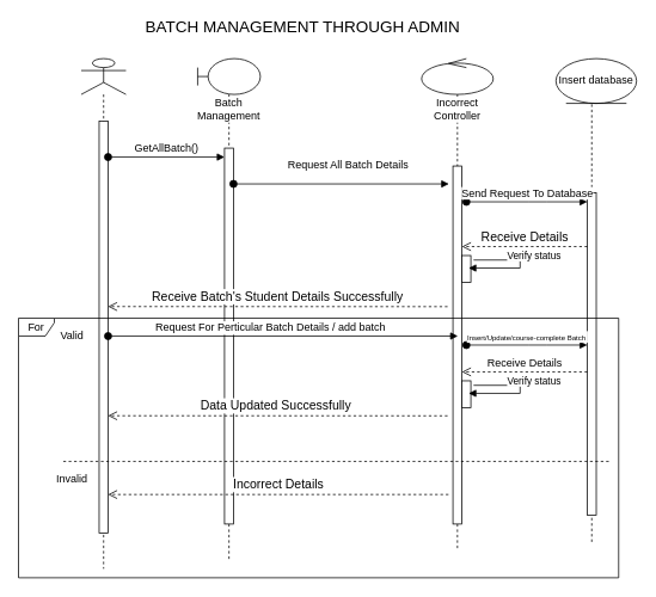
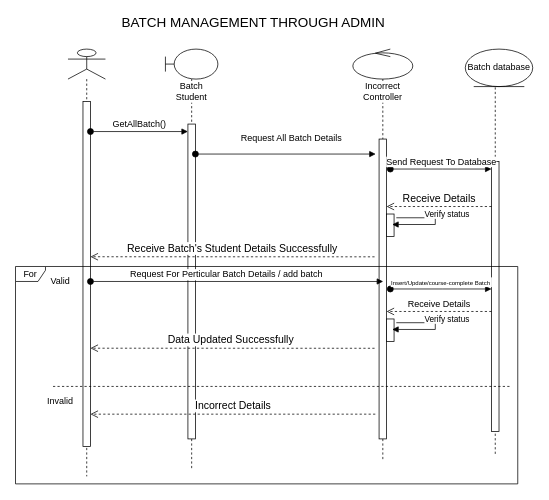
  <mxCell id="0" />
  <mxCell id="1" parent="0" />
  <mxCell id="2" value="" style="shape=umlLifeline;participant=umlActor;perimeter=lifelinePerimeter;whiteSpace=wrap;html=1;container=1;collapsible=0;recursiveResize=0;verticalAlign=top;spacingTop=36;labelBackgroundColor=#ffffff;outlineConnect=0;" parent="1" vertex="1"><mxGeometry x="90" y="65" width="50" height="570" as="geometry" /></mxCell>
  <mxCell id="3" value="" style="html=1;points=[];perimeter=orthogonalPerimeter;" parent="2" vertex="1"><mxGeometry x="20" y="70" width="10" height="460" as="geometry" /></mxCell>
  <mxCell id="4" value="&lt;span style=&quot;font-size: 12px&quot;&gt;GetAllBatch()&lt;/span&gt;" style="html=1;verticalAlign=bottom;startArrow=oval;startFill=1;endArrow=block;startSize=8;" parent="2" target="6" edge="1"><mxGeometry width="60" relative="1" as="geometry"><mxPoint x="30" y="110" as="sourcePoint" /><mxPoint x="130" y="110" as="targetPoint" /></mxGeometry></mxCell>
- <mxCell id="5" value="Batch Management" style="shape=umlLifeline;participant=umlBoundary;perimeter=lifelinePerimeter;whiteSpace=wrap;html=1;container=1;collapsible=0;recursiveResize=0;verticalAlign=top;spacingTop=36;labelBackgroundColor=#ffffff;outlineConnect=0;" parent="1" vertex="1"><mxGeometry x="220" y="65" width="70" height="560" as="geometry" /></mxCell>
+ <mxCell id="5" value="Batch Student" style="shape=umlLifeline;participant=umlBoundary;perimeter=lifelinePerimeter;whiteSpace=wrap;html=1;container=1;collapsible=0;recursiveResize=0;verticalAlign=top;spacingTop=36;labelBackgroundColor=#ffffff;outlineConnect=0;" parent="1" vertex="1"><mxGeometry x="220" y="65" width="70" height="560" as="geometry" /></mxCell>
  <mxCell id="6" value="" style="html=1;points=[];perimeter=orthogonalPerimeter;" parent="5" vertex="1"><mxGeometry x="30" y="100" width="10" height="420" as="geometry" /></mxCell>
  <mxCell id="7" value="Incorrect Controller" style="shape=umlLifeline;participant=umlControl;perimeter=lifelinePerimeter;whiteSpace=wrap;html=1;container=1;collapsible=0;recursiveResize=0;verticalAlign=top;spacingTop=36;labelBackgroundColor=#ffffff;outlineConnect=0;" parent="1" vertex="1"><mxGeometry x="470" y="65" width="80" height="550" as="geometry" /></mxCell>
  <mxCell id="8" value="" style="html=1;points=[];perimeter=orthogonalPerimeter;" parent="7" vertex="1"><mxGeometry x="35" y="120" width="10" height="400" as="geometry" /></mxCell>
  <mxCell id="9" value="" style="html=1;points=[];perimeter=orthogonalPerimeter;" parent="7" vertex="1"><mxGeometry x="45" y="220" width="10" height="30" as="geometry" /></mxCell>
- <mxCell id="10" value="Insert database" style="ellipse;shape=umlEntity;whiteSpace=wrap;html=1;" parent="1" vertex="1"><mxGeometry x="620" y="65" width="90" height="50" as="geometry" /></mxCell>
+ <mxCell id="10" value="Batch database" style="ellipse;shape=umlEntity;whiteSpace=wrap;html=1;" parent="1" vertex="1"><mxGeometry x="620" y="65" width="90" height="50" as="geometry" /></mxCell>
  <mxCell id="11" value="" style="endArrow=none;dashed=1;html=1;entryX=0.5;entryY=1;entryDx=0;entryDy=0;" parent="1" source="13" edge="1"><mxGeometry width="50" height="50" relative="1" as="geometry"><mxPoint x="660" y="505" as="sourcePoint" /><mxPoint x="660" y="115" as="targetPoint" /></mxGeometry></mxCell>
  <mxCell id="12" value="" style="html=1;verticalAlign=bottom;startArrow=oval;startFill=1;endArrow=block;startSize=8;" parent="1" source="6" edge="1"><mxGeometry width="60" relative="1" as="geometry"><mxPoint x="250" y="205" as="sourcePoint" /><mxPoint x="500.5" y="205" as="targetPoint" /></mxGeometry></mxCell>
  <mxCell id="13" value="" style="html=1;points=[];perimeter=orthogonalPerimeter;" parent="1" vertex="1"><mxGeometry x="655" y="215" width="10" height="360" as="geometry" /></mxCell>
  <mxCell id="14" value="" style="endArrow=none;dashed=1;html=1;entryX=0.5;entryY=1;entryDx=0;entryDy=0;" parent="1" target="13" edge="1"><mxGeometry width="50" height="50" relative="1" as="geometry"><mxPoint x="660" y="605" as="sourcePoint" /><mxPoint x="660" y="115" as="targetPoint" /></mxGeometry></mxCell>
  <mxCell id="15" value="&lt;span style=&quot;font-size: 12px&quot;&gt;Send Request To Database&lt;/span&gt;" style="html=1;verticalAlign=bottom;startArrow=oval;startFill=1;endArrow=block;startSize=8;" parent="1" target="13" edge="1"><mxGeometry width="60" relative="1" as="geometry"><mxPoint x="520" y="225" as="sourcePoint" /><mxPoint x="630" y="225" as="targetPoint" /><Array as="points"><mxPoint x="600" y="225" /></Array></mxGeometry></mxCell>
  <mxCell id="16" value="&lt;font style=&quot;font-size: 14px&quot;&gt;Receive Details&lt;/font&gt;" style="html=1;verticalAlign=bottom;endArrow=open;dashed=1;endSize=8;" parent="1" edge="1"><mxGeometry relative="1" as="geometry"><mxPoint x="655" y="275" as="sourcePoint" /><mxPoint x="515" y="275" as="targetPoint" /></mxGeometry></mxCell>
  <mxCell id="17" value="Verify status" style="edgeStyle=orthogonalEdgeStyle;html=1;align=left;spacingLeft=2;endArrow=block;rounded=0;" parent="1" edge="1"><mxGeometry x="-0.419" y="5" relative="1" as="geometry"><mxPoint x="528" y="290" as="sourcePoint" /><Array as="points"><mxPoint x="580" y="290" /><mxPoint x="580" y="299" /></Array><mxPoint x="522.5" y="299" as="targetPoint" /><mxPoint as="offset" /></mxGeometry></mxCell>
  <mxCell id="18" value="" style="endArrow=none;dashed=1;html=1;" parent="1" edge="1"><mxGeometry width="50" height="50" relative="1" as="geometry"><mxPoint x="70" y="515" as="sourcePoint" /><mxPoint x="680" y="515" as="targetPoint" /></mxGeometry></mxCell>
  <mxCell id="19" value="Valid" style="text;html=1;strokeColor=none;fillColor=none;align=center;verticalAlign=middle;whiteSpace=wrap;rounded=0;" parent="1" vertex="1"><mxGeometry x="60" y="365" width="40" height="20" as="geometry" /></mxCell>
  <mxCell id="20" value="Invalid" style="text;html=1;strokeColor=none;fillColor=none;align=center;verticalAlign=middle;whiteSpace=wrap;rounded=0;" parent="1" vertex="1"><mxGeometry x="60" y="525" width="40" height="20" as="geometry" /></mxCell>
  <mxCell id="21" value="&lt;span style=&quot;font-size: 14px&quot;&gt;Incorrect Details&lt;/span&gt;" style="html=1;verticalAlign=bottom;endArrow=open;dashed=1;endSize=8;" parent="1" edge="1"><mxGeometry relative="1" as="geometry"><mxPoint x="500" y="552" as="sourcePoint" /><mxPoint x="120" y="552" as="targetPoint" /></mxGeometry></mxCell>
  <mxCell id="22" value="&lt;span style=&quot;font-size: 14px&quot;&gt;Receive Batch's Student Details Successfully&lt;/span&gt;" style="html=1;verticalAlign=bottom;endArrow=open;dashed=1;endSize=8;entryX=1.1;entryY=0.682;entryDx=0;entryDy=0;entryPerimeter=0;" parent="1" edge="1"><mxGeometry relative="1" as="geometry"><mxPoint x="499" y="342.1" as="sourcePoint" /><mxPoint x="120" y="342" as="targetPoint" /></mxGeometry></mxCell>
  <mxCell id="23" value="For" style="shape=umlFrame;whiteSpace=wrap;html=1;width=40;height=20;" parent="1" vertex="1"><mxGeometry x="20" y="355" width="670" height="290" as="geometry" /></mxCell>
  <mxCell id="24" value="&lt;font style=&quot;font-size: 18px&quot;&gt;BATCH MANAGEMENT THROUGH ADMIN&lt;/font&gt;" style="text;html=1;align=center;verticalAlign=middle;resizable=0;points=[];autosize=1;" parent="1" vertex="1"><mxGeometry x="152" y="20" width="370" height="20" as="geometry" /></mxCell>
  <mxCell id="25" value="Request All Batch Details" style="text;html=1;align=center;verticalAlign=middle;resizable=0;points=[];autosize=1;" parent="1" vertex="1"><mxGeometry x="313" y="174" width="150" height="20" as="geometry" /></mxCell>
  <mxCell id="26" value="&lt;font style=&quot;font-size: 8px&quot;&gt;Insert/Update/course-complete Batch&amp;nbsp;&lt;/font&gt;" style="html=1;verticalAlign=bottom;startArrow=oval;startFill=1;endArrow=block;startSize=8;" parent="1" edge="1"><mxGeometry width="60" relative="1" as="geometry"><mxPoint x="520" y="385" as="sourcePoint" /><mxPoint x="655" y="385" as="targetPoint" /><Array as="points"><mxPoint x="600" y="385" /></Array></mxGeometry></mxCell>
  <mxCell id="27" value="&lt;span style=&quot;font-size: 14px&quot;&gt;Data Updated&amp;nbsp;&lt;/span&gt;&lt;span style=&quot;font-size: 14px&quot;&gt;Successfully&amp;nbsp;&lt;/span&gt;" style="html=1;verticalAlign=bottom;endArrow=open;dashed=1;endSize=8;entryX=1.1;entryY=0.682;entryDx=0;entryDy=0;entryPerimeter=0;" parent="1" edge="1"><mxGeometry relative="1" as="geometry"><mxPoint x="499" y="464.1" as="sourcePoint" /><mxPoint x="120" y="464" as="targetPoint" /></mxGeometry></mxCell>
  <mxCell id="28" value="&lt;font style=&quot;font-size: 12px&quot;&gt;Receive Details&lt;/font&gt;" style="html=1;verticalAlign=bottom;endArrow=open;dashed=1;endSize=8;" parent="1" edge="1"><mxGeometry relative="1" as="geometry"><mxPoint x="655" y="415" as="sourcePoint" /><mxPoint x="515" y="415" as="targetPoint" /></mxGeometry></mxCell>
  <mxCell id="29" value="" style="html=1;verticalAlign=bottom;startArrow=oval;startFill=1;endArrow=block;startSize=8;" parent="1" edge="1"><mxGeometry width="60" relative="1" as="geometry"><mxPoint x="120" y="375" as="sourcePoint" /><mxPoint x="510.5" y="375" as="targetPoint" /></mxGeometry></mxCell>
  <mxCell id="30" value="Request For Perticular Batch Details / add batch" style="text;html=1;align=center;verticalAlign=middle;resizable=0;points=[];labelBackgroundColor=#ffffff;" parent="29" vertex="1" connectable="0"><mxGeometry x="-0.104" y="4" relative="1" as="geometry"><mxPoint x="5" y="-6" as="offset" /></mxGeometry></mxCell>
  <mxCell id="31" value="" style="html=1;points=[];perimeter=orthogonalPerimeter;" parent="1" vertex="1"><mxGeometry x="515" y="425" width="10" height="30" as="geometry" /></mxCell>
  <mxCell id="32" value="Verify status" style="edgeStyle=orthogonalEdgeStyle;html=1;align=left;spacingLeft=2;endArrow=block;rounded=0;" parent="1" edge="1"><mxGeometry x="-0.419" y="5" relative="1" as="geometry"><mxPoint x="528" y="430" as="sourcePoint" /><Array as="points"><mxPoint x="580" y="430" /><mxPoint x="580" y="439" /></Array><mxPoint x="522.5" y="439" as="targetPoint" /><mxPoint as="offset" /></mxGeometry></mxCell>
